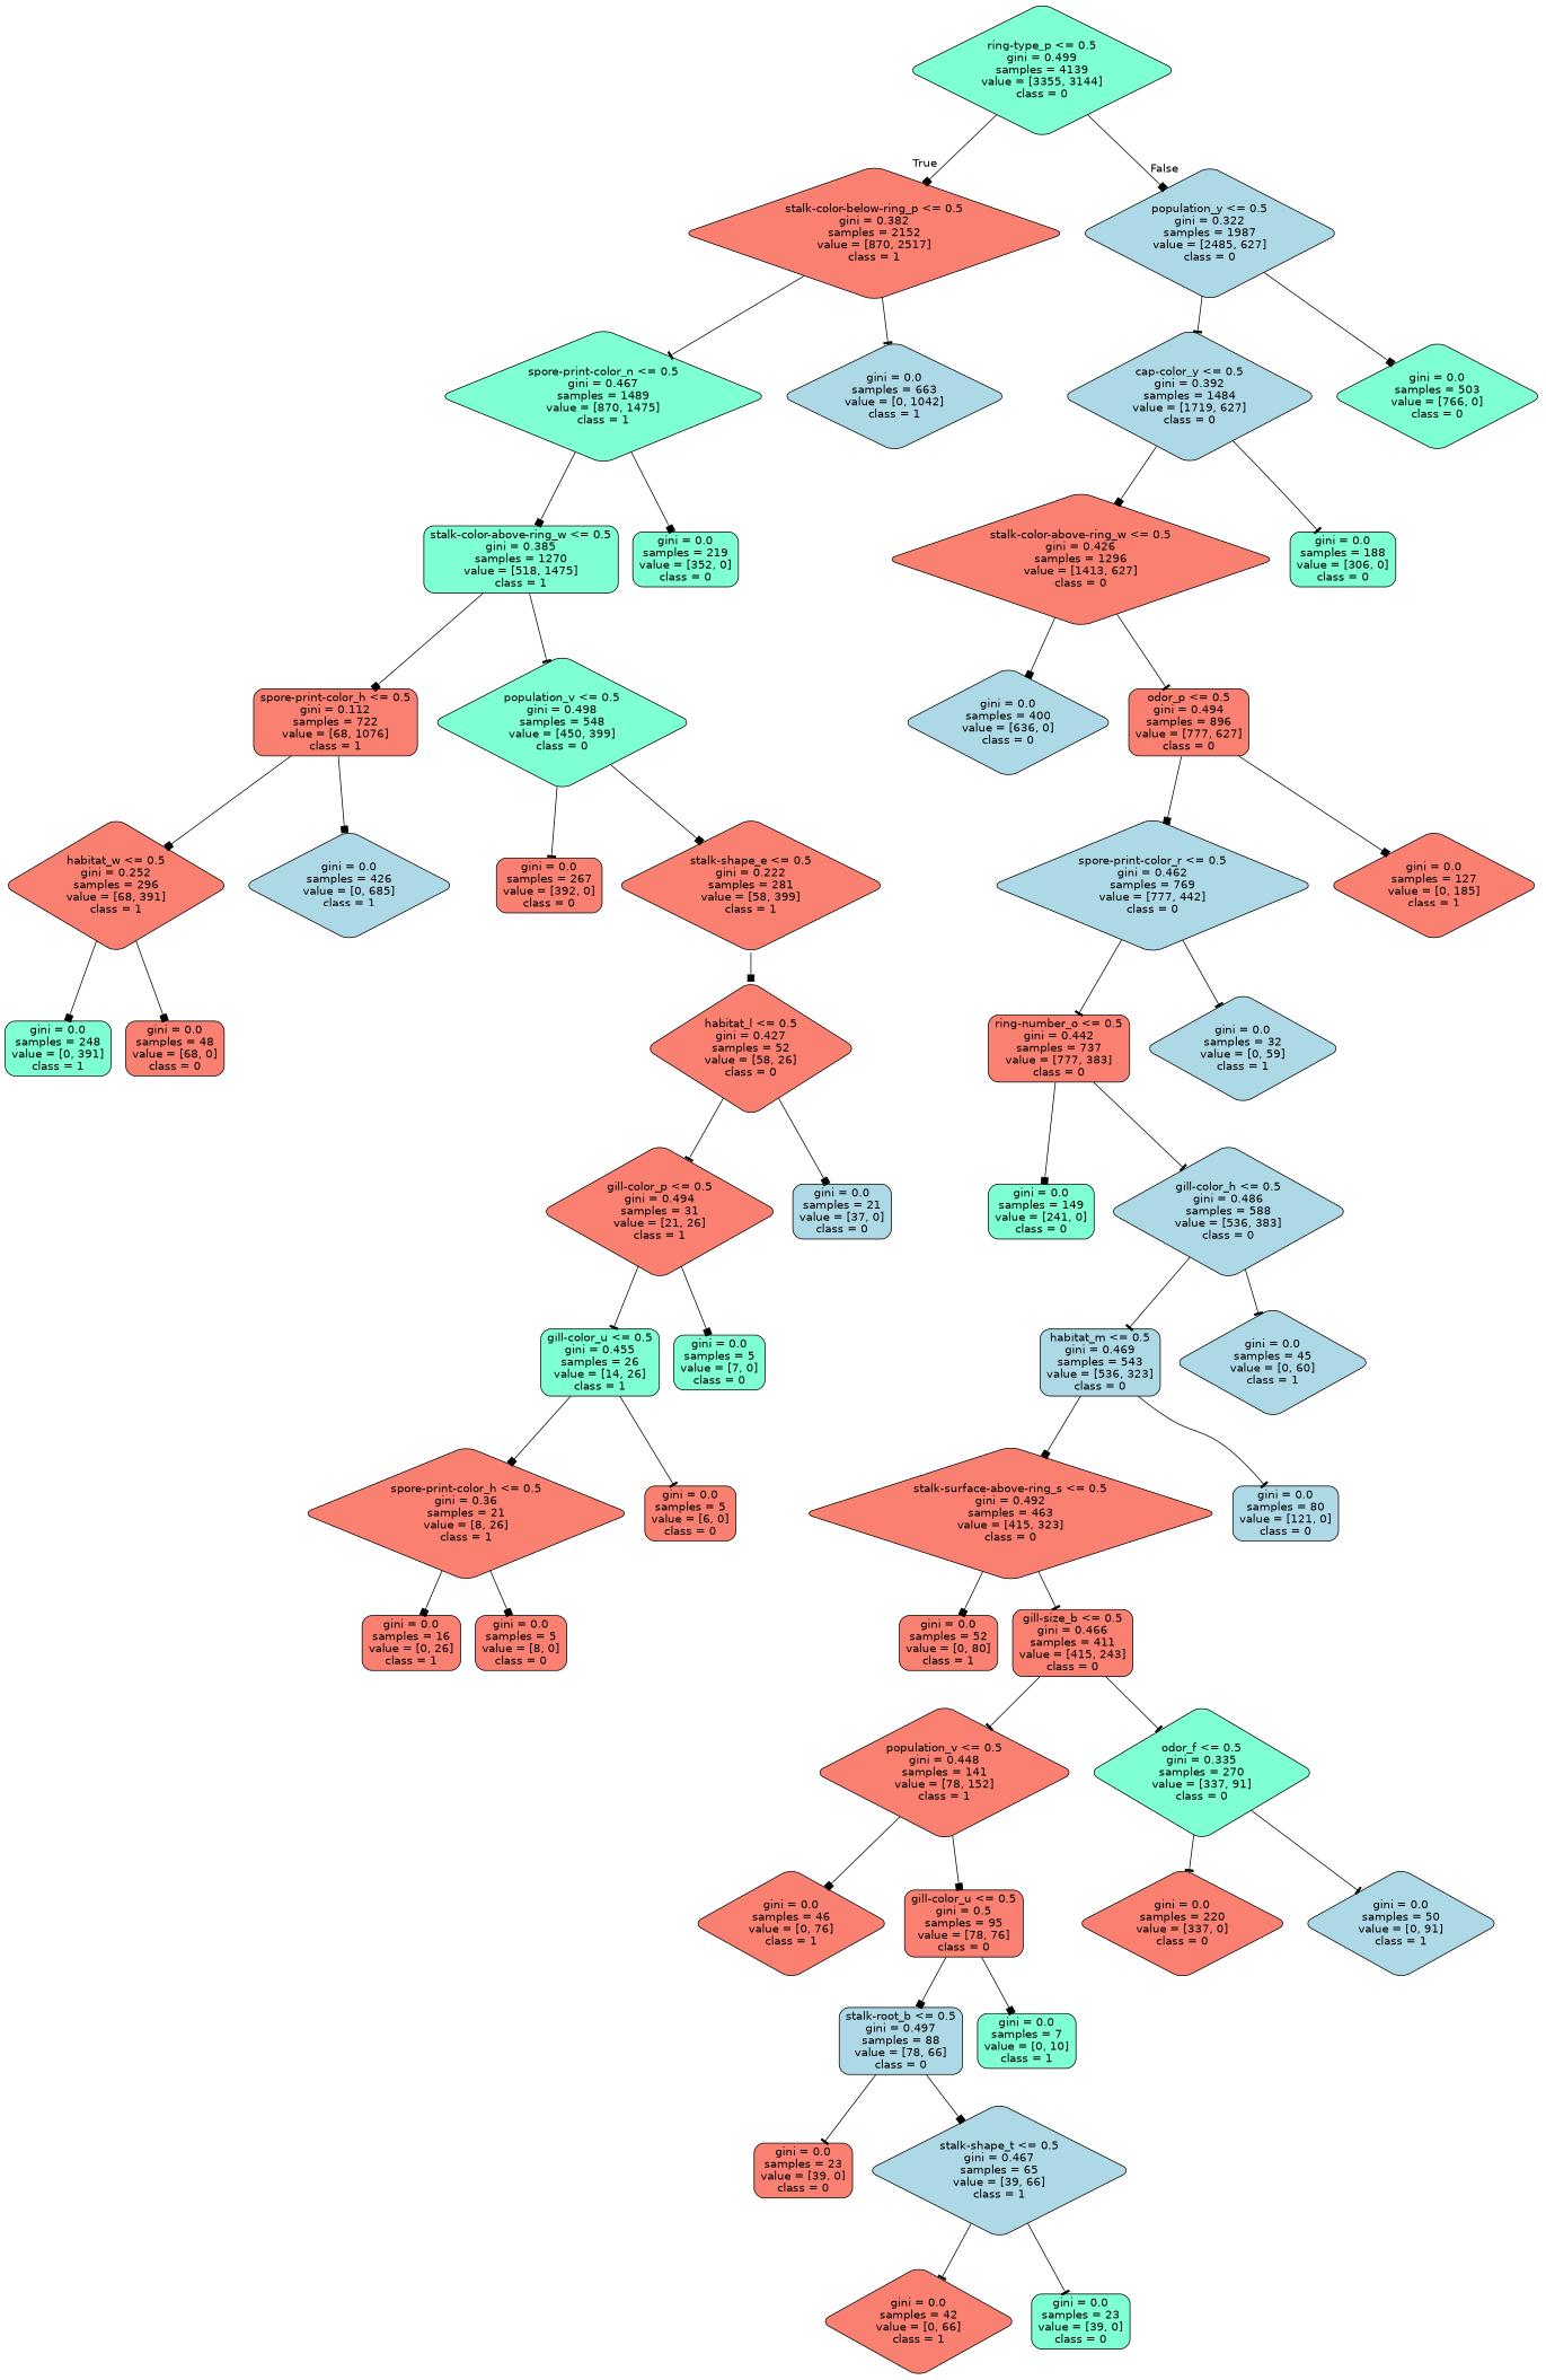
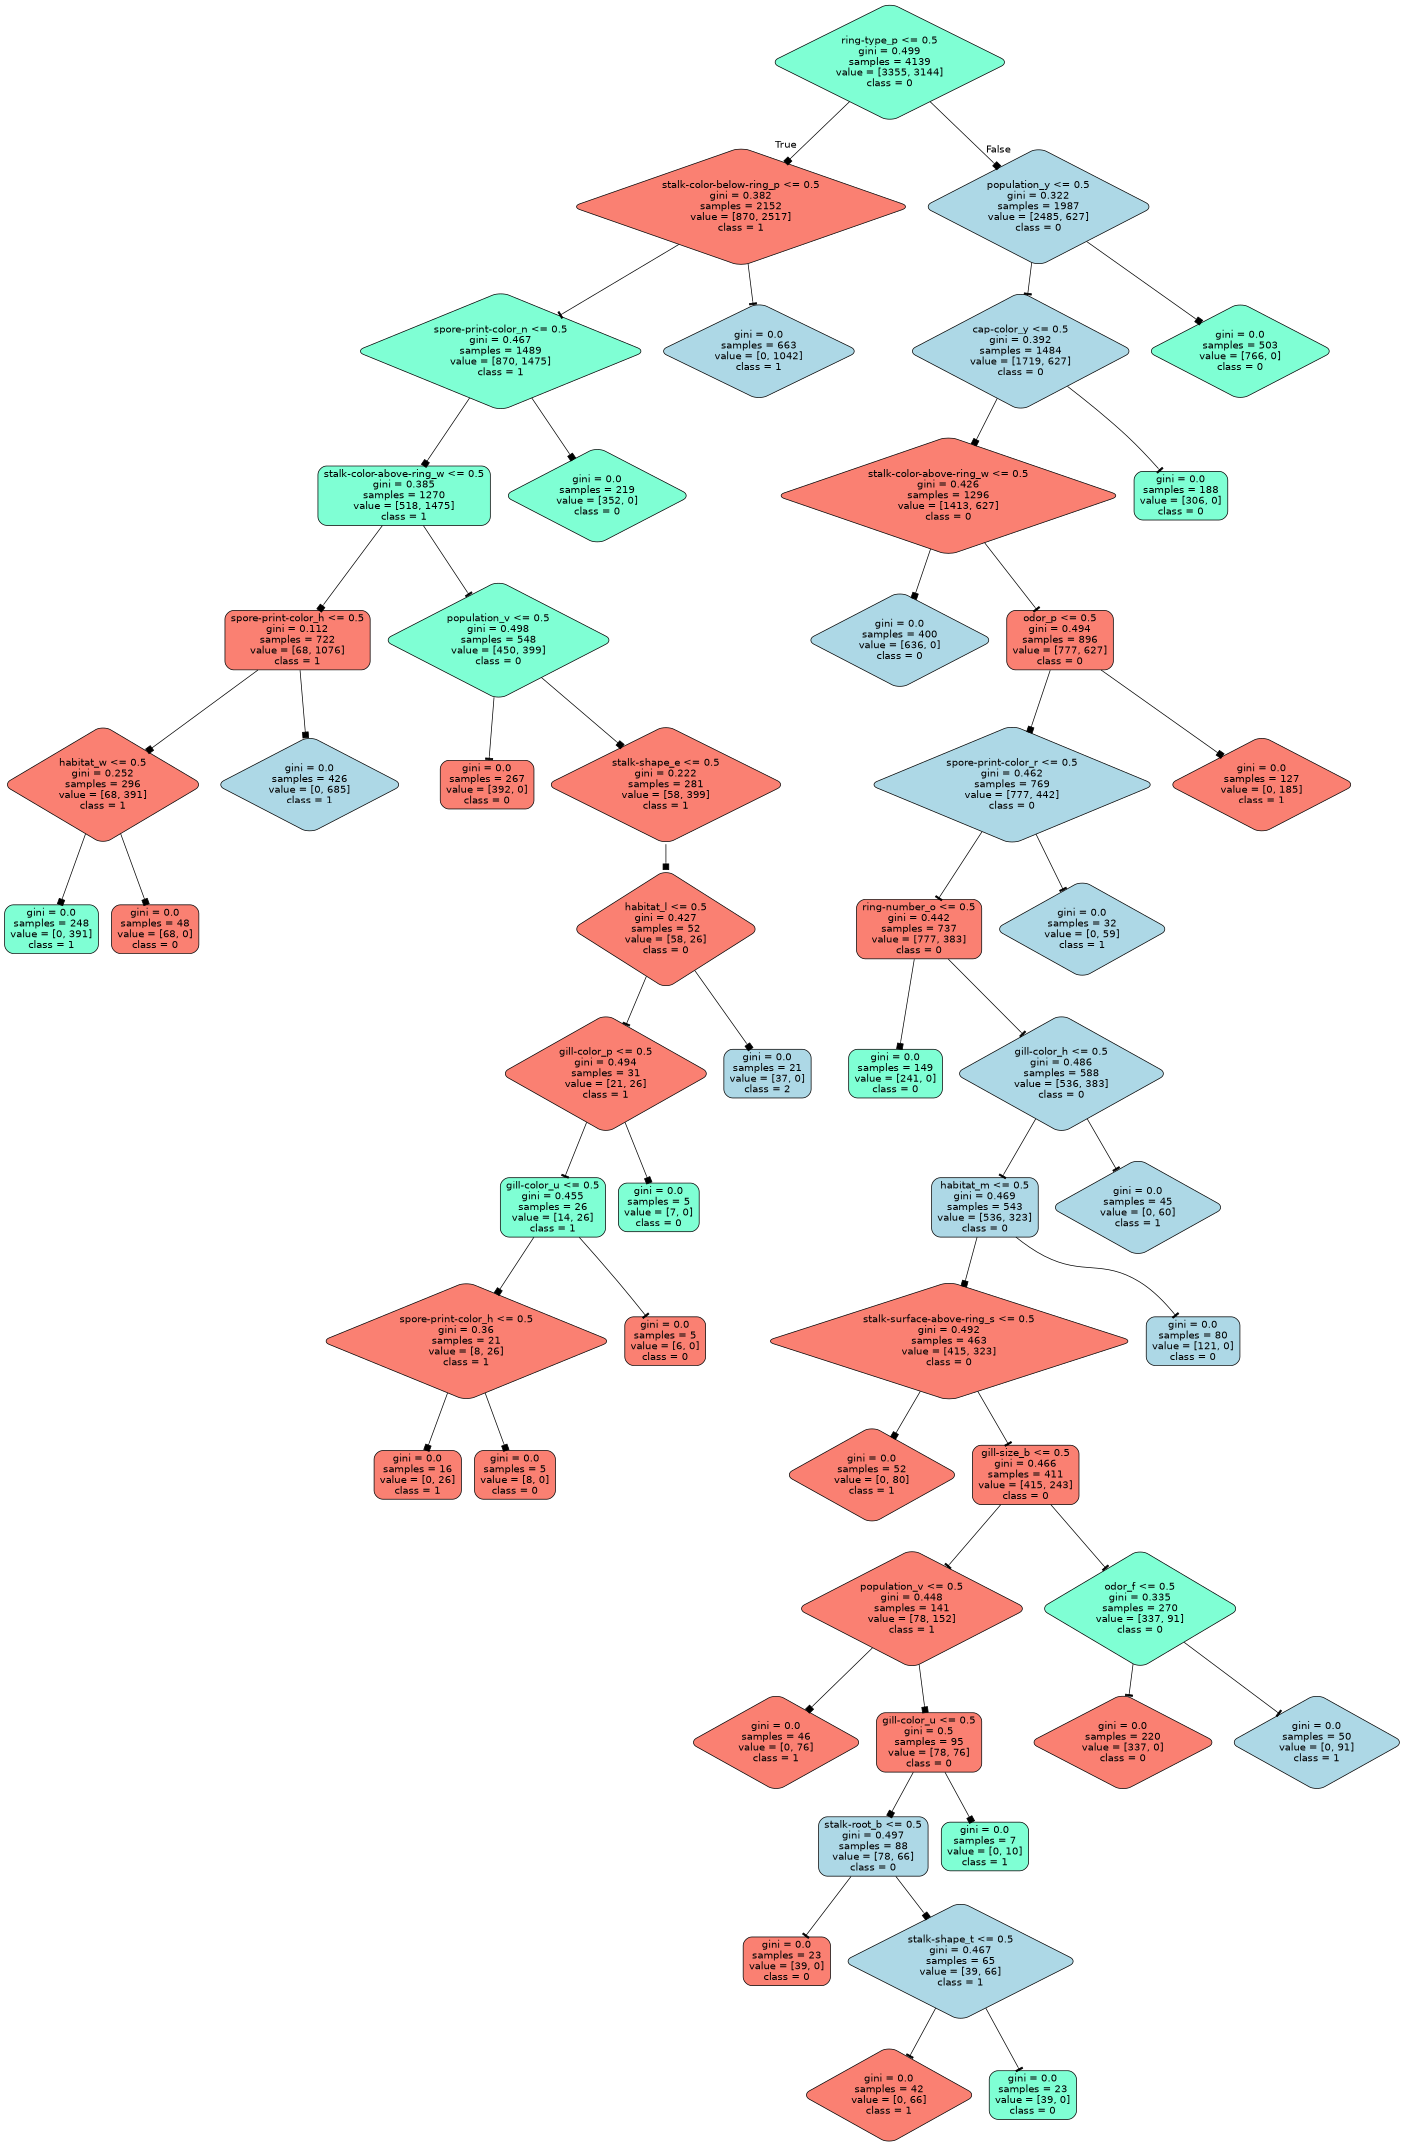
  digraph {
    node [color=black fillcolor=salmon fontname=helvetica shape=diamond style="filled, rounded"]
    edge [arrowhead=box fontname=helvetica]
    n1 [fillcolor=aquamarine label="ring-type_p <= 0.5\ngini = 0.499\nsamples = 4139\nvalue = [3355, 3144]\nclass = 0"]
    n2 [label="stalk-color-below-ring_p <= 0.5\ngini = 0.382\nsamples = 2152\nvalue = [870, 2517]\nclass = 1"]
    n3 [fillcolor=lightblue label="population_y <= 0.5\ngini = 0.322\nsamples = 1987\nvalue = [2485, 627]\nclass = 0"]
    n4 [fillcolor=aquamarine label="spore-print-color_n <= 0.5\ngini = 0.467\nsamples = 1489\nvalue = [870, 1475]\nclass = 1"]
    n5 [fillcolor=lightblue label="gini = 0.0\nsamples = 663\nvalue = [0, 1042]\nclass = 1"]
    n6 [fillcolor=lightblue label="cap-color_y <= 0.5\ngini = 0.392\nsamples = 1484\nvalue = [1719, 627]\nclass = 0"]
    n7 [fillcolor=aquamarine label="gini = 0.0\nsamples = 503\nvalue = [766, 0]\nclass = 0"]
    n8 [fillcolor=aquamarine label="stalk-color-above-ring_w <= 0.5\ngini = 0.385\nsamples = 1270\nvalue = [518, 1475]\nclass = 1" shape=box]
-   n9 [fillcolor=aquamarine label="gini = 0.0\nsamples = 219\nvalue = [352, 0]\nclass = 0" shape=box]
+   n9 [fillcolor=aquamarine label="gini = 0.0\nsamples = 219\nvalue = [352, 0]\nclass = 0"]
    n10 [label="spore-print-color_h <= 0.5\ngini = 0.112\nsamples = 722\nvalue = [68, 1076]\nclass = 1" shape=box]
    n11 [fillcolor=aquamarine label="population_v <= 0.5\ngini = 0.498\nsamples = 548\nvalue = [450, 399]\nclass = 0"]
    n12 [label="habitat_w <= 0.5\ngini = 0.252\nsamples = 296\nvalue = [68, 391]\nclass = 1"]
    n13 [fillcolor=lightblue label="gini = 0.0\nsamples = 426\nvalue = [0, 685]\nclass = 1"]
    n14 [label="gini = 0.0\nsamples = 267\nvalue = [392, 0]\nclass = 0" shape=box]
    n15 [label="stalk-shape_e <= 0.5\ngini = 0.222\nsamples = 281\nvalue = [58, 399]\nclass = 1"]
    n16 [fillcolor=aquamarine label="gini = 0.0\nsamples = 248\nvalue = [0, 391]\nclass = 1" shape=box]
    n17 [label="gini = 0.0\nsamples = 48\nvalue = [68, 0]\nclass = 0" shape=box]
    n18 [label="habitat_l <= 0.5\ngini = 0.427\nsamples = 52\nvalue = [58, 26]\nclass = 0"]
    n19 [label="gill-color_p <= 0.5\ngini = 0.494\nsamples = 31\nvalue = [21, 26]\nclass = 1"]
-   n20 [fillcolor=lightblue label="gini = 0.0\nsamples = 21\nvalue = [37, 0]\nclass = 0" shape=box]
+   n20 [fillcolor=lightblue label="gini = 0.0\nsamples = 21\nvalue = [37, 0]\nclass = 2" shape=box]
    n21 [fillcolor=aquamarine label="gill-color_u <= 0.5\ngini = 0.455\nsamples = 26\nvalue = [14, 26]\nclass = 1" shape=box]
    n22 [fillcolor=aquamarine label="gini = 0.0\nsamples = 5\nvalue = [7, 0]\nclass = 0" shape=box]
    n23 [label="spore-print-color_h <= 0.5\ngini = 0.36\nsamples = 21\nvalue = [8, 26]\nclass = 1"]
    n24 [label="gini = 0.0\nsamples = 5\nvalue = [6, 0]\nclass = 0" shape=box]
    n25 [label="gini = 0.0\nsamples = 16\nvalue = [0, 26]\nclass = 1" shape=box]
    n26 [label="gini = 0.0\nsamples = 5\nvalue = [8, 0]\nclass = 0" shape=box]
    n27 [label="stalk-color-above-ring_w <= 0.5\ngini = 0.426\nsamples = 1296\nvalue = [1413, 627]\nclass = 0"]
    n28 [fillcolor=aquamarine label="gini = 0.0\nsamples = 188\nvalue = [306, 0]\nclass = 0" shape=box]
    n29 [fillcolor=lightblue label="gini = 0.0\nsamples = 400\nvalue = [636, 0]\nclass = 0"]
    n30 [label="odor_p <= 0.5\ngini = 0.494\nsamples = 896\nvalue = [777, 627]\nclass = 0" shape=box]
    n31 [fillcolor=lightblue label="spore-print-color_r <= 0.5\ngini = 0.462\nsamples = 769\nvalue = [777, 442]\nclass = 0"]
    n32 [label="gini = 0.0\nsamples = 127\nvalue = [0, 185]\nclass = 1"]
    n33 [label="ring-number_o <= 0.5\ngini = 0.442\nsamples = 737\nvalue = [777, 383]\nclass = 0" shape=box]
    n34 [fillcolor=lightblue label="gini = 0.0\nsamples = 32\nvalue = [0, 59]\nclass = 1"]
    n35 [fillcolor=aquamarine label="gini = 0.0\nsamples = 149\nvalue = [241, 0]\nclass = 0" shape=box]
    n36 [fillcolor=lightblue label="gill-color_h <= 0.5\ngini = 0.486\nsamples = 588\nvalue = [536, 383]\nclass = 0"]
    n37 [fillcolor=lightblue label="habitat_m <= 0.5\ngini = 0.469\nsamples = 543\nvalue = [536, 323]\nclass = 0" shape=box]
    n38 [fillcolor=lightblue label="gini = 0.0\nsamples = 45\nvalue = [0, 60]\nclass = 1"]
    n39 [label="stalk-surface-above-ring_s <= 0.5\ngini = 0.492\nsamples = 463\nvalue = [415, 323]\nclass = 0"]
    n40 [fillcolor=lightblue label="gini = 0.0\nsamples = 80\nvalue = [121, 0]\nclass = 0" shape=box]
-   n41 [label="gini = 0.0\nsamples = 52\nvalue = [0, 80]\nclass = 1" shape=box]
+   n41 [label="gini = 0.0\nsamples = 52\nvalue = [0, 80]\nclass = 1"]
    n42 [label="gill-size_b <= 0.5\ngini = 0.466\nsamples = 411\nvalue = [415, 243]\nclass = 0" shape=box]
    n43 [label="population_v <= 0.5\ngini = 0.448\nsamples = 141\nvalue = [78, 152]\nclass = 1"]
    n44 [fillcolor=aquamarine label="odor_f <= 0.5\ngini = 0.335\nsamples = 270\nvalue = [337, 91]\nclass = 0"]
    n45 [label="gini = 0.0\nsamples = 46\nvalue = [0, 76]\nclass = 1"]
    n46 [label="gill-color_u <= 0.5\ngini = 0.5\nsamples = 95\nvalue = [78, 76]\nclass = 0" shape=box]
    n47 [label="gini = 0.0\nsamples = 220\nvalue = [337, 0]\nclass = 0"]
    n48 [fillcolor=lightblue label="gini = 0.0\nsamples = 50\nvalue = [0, 91]\nclass = 1"]
    n49 [fillcolor=lightblue label="stalk-root_b <= 0.5\ngini = 0.497\nsamples = 88\nvalue = [78, 66]\nclass = 0" shape=box]
    n50 [fillcolor=aquamarine label="gini = 0.0\nsamples = 7\nvalue = [0, 10]\nclass = 1" shape=box]
    n51 [label="gini = 0.0\nsamples = 23\nvalue = [39, 0]\nclass = 0" shape=box]
    n52 [fillcolor=lightblue label="stalk-shape_t <= 0.5\ngini = 0.467\nsamples = 65\nvalue = [39, 66]\nclass = 1"]
    n53 [label="gini = 0.0\nsamples = 42\nvalue = [0, 66]\nclass = 1"]
    n54 [fillcolor=aquamarine label="gini = 0.0\nsamples = 23\nvalue = [39, 0]\nclass = 0" shape=box]
    n1 -> n2 [headlabel=True labelangle=45 labeldistance=2.5]
    n1 -> n3 [headlabel=False labelangle=-45 labeldistance=2.5]
    n2 -> n4 [arrowhead=tee]
    n2 -> n5 [arrowhead=tee]
    n3 -> n6 [arrowhead=tee]
    n3 -> n7
    n4 -> n8
    n4 -> n9
    n6 -> n27
    n6 -> n28 [arrowhead=tee]
    n8 -> n10
    n8 -> n11 [arrowhead=tee]
    n10 -> n12
    n10 -> n13
    n11 -> n14 [arrowhead=tee]
    n11 -> n15
    n12 -> n16
    n12 -> n17
    n15 -> n18
    n18 -> n19 [arrowhead=tee]
    n18 -> n20
    n19 -> n21 [arrowhead=tee]
    n19 -> n22
    n21 -> n23
    n21 -> n24 [arrowhead=tee]
    n23 -> n25
    n23 -> n26
    n27 -> n29
    n27 -> n30 [arrowhead=tee]
    n30 -> n31
    n30 -> n32
    n31 -> n33 [arrowhead=tee]
    n31 -> n34 [arrowhead=tee]
    n33 -> n35
    n33 -> n36 [arrowhead=tee]
    n36 -> n37 [arrowhead=tee]
    n36 -> n38 [arrowhead=tee]
    n37 -> n39
    n37 -> n40 [arrowhead=tee]
    n39 -> n41
    n39 -> n42 [arrowhead=tee]
    n42 -> n43 [arrowhead=tee]
    n42 -> n44 [arrowhead=tee]
    n43 -> n45
    n43 -> n46
    n44 -> n47 [arrowhead=tee]
    n44 -> n48 [arrowhead=tee]
    n46 -> n49
    n46 -> n50
    n49 -> n51 [arrowhead=tee]
    n49 -> n52
    n52 -> n53 [arrowhead=tee]
    n52 -> n54 [arrowhead=tee]
  }
